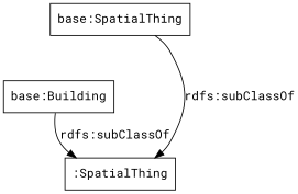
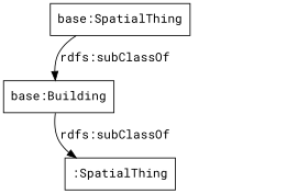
  digraph {
    fontname="Roboto Mono"
    rankdir=TB
    node [color=black fontname="Roboto Mono" shape=rectangle]
    edge [fontname="Roboto Mono"]
    "base:Building"
    ":SpatialThing"
    n3 [label="base:SpatialThing"]
    "base:Building" -> ":SpatialThing" [label="rdfs:subClassOf"]
-   n3 -> ":SpatialThing" [label="rdfs:subClassOf"]
+   n3 -> "base:Building" [label="rdfs:subClassOf"]
  }
